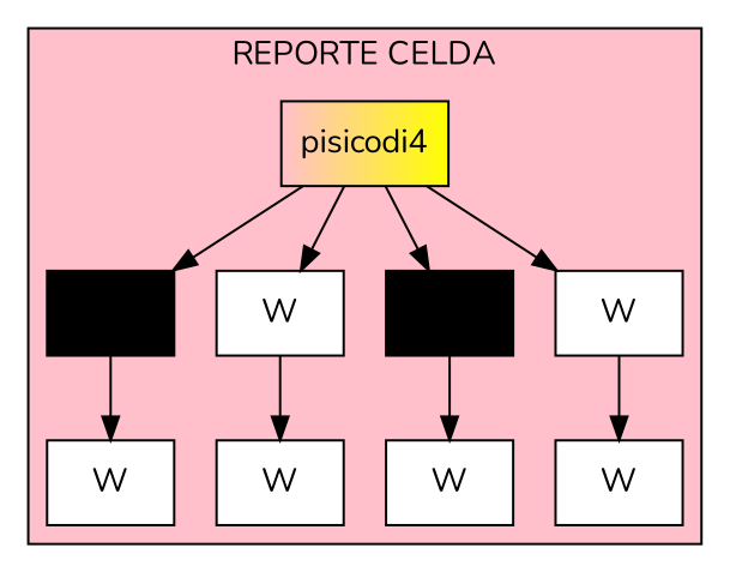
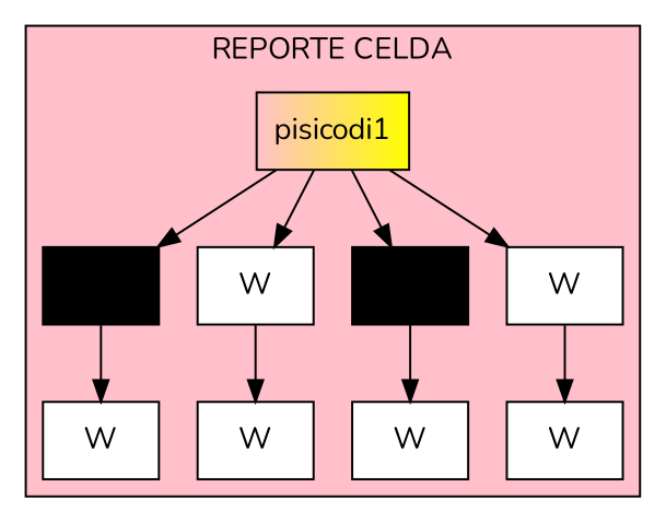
  digraph {
    fontname=Nunito
    node [fillcolor=white shape=box style=filled fontname=Nunito]
    edge [fontname=Nunito]
-   n1 [fillcolor="pink:yellow" label=pisicodi4]
+   n1 [fillcolor="pink:yellow" label=pisicodi1]
    n2 [fillcolor=black label=B]
    n3 [label=W]
    n4 [fillcolor=black label=B]
    n5 [label=W]
    n6 [label=W]
    n7 [label=W]
    n8 [label=W]
    n9 [label=W]
    subgraph cluster_1 {
      bgcolor=pink
      label="REPORTE CELDA"
      n1
      n2
      n3
      n4
      n5
      n6
      n7
      n8
      n9
    }
    n1 -> n2
    n1 -> n3
    n1 -> n4
    n1 -> n5
    n2 -> n6
    n3 -> n7
    n4 -> n8
    n5 -> n9
  }
